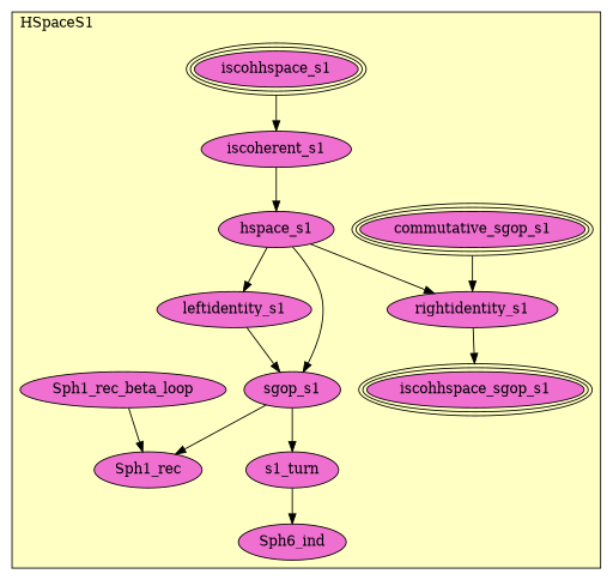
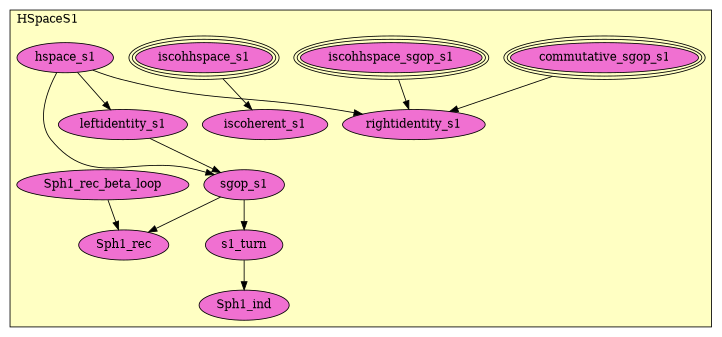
  digraph {
    node [fillcolor="#F070D1" style=filled]
    n1 [label=commutative_sgop_s1 peripheries=3]
    n2 [label=iscohhspace_sgop_s1 peripheries=3]
    n3 [label=iscohhspace_s1 peripheries=3]
    n4 [label=iscoherent_s1]
    n5 [label=hspace_s1]
    n6 [label=rightidentity_s1]
    n7 [label=leftidentity_s1]
    n8 [label=sgop_s1]
    n9 [label=s1_turn]
    n10 [label=Sph1_rec_beta_loop]
    n11 [label=Sph1_rec]
-   n12 [label=Sph6_ind]
+   n12 [label=Sph1_ind]
    subgraph cluster_1 {
      fillcolor="#FFFFC3"
      label=HSpaceS1
      labeljust=l
      style=filled
      n1
      n2
      n3
      n4
      n5
      n6
      n7
      n8
      n9
      n10
      n11
      n12
    }
    n1 -> n6
-   n6 -> n2
+   n2 -> n6
    n3 -> n4
-   n4 -> n5
    n5 -> n6
    n5 -> n7
    n5 -> n8
    n7 -> n8
    n8 -> n9
    n8 -> n11
    n9 -> n12
    n10 -> n11
  }
